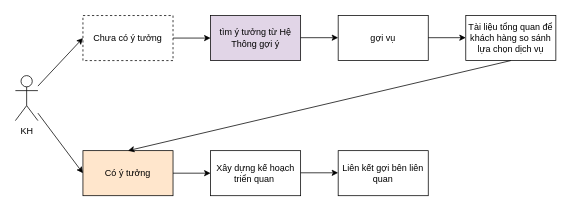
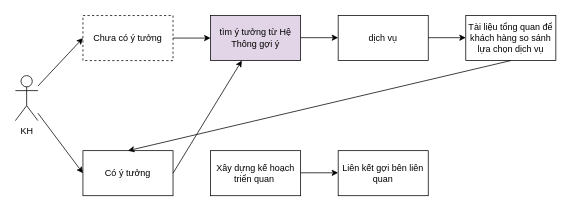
  <mxCell id="0" />
  <mxCell id="1" parent="0" />
  <mxCell id="2" value="Chưa có ý tưởng" style="rounded=0;whiteSpace=wrap;html=1;dashed=1;" vertex="1" parent="1"><mxGeometry x="110" y="20" width="120" height="60" as="geometry" /></mxCell>
  <mxCell id="3" value="tìm ý tưởng từ Hệ Thông gợi ý" style="rounded=0;whiteSpace=wrap;html=1;fillColor=#e1d5e7;" vertex="1" parent="1"><mxGeometry x="280" y="20" width="120" height="60" as="geometry" /></mxCell>
- <mxCell id="4" value="gợi vụ" style="rounded=0;whiteSpace=wrap;html=1;" vertex="1" parent="1"><mxGeometry x="450" y="20" width="120" height="60" as="geometry" /></mxCell>
+ <mxCell id="4" value="dịch vụ" style="rounded=0;whiteSpace=wrap;html=1;" vertex="1" parent="1"><mxGeometry x="450" y="20" width="120" height="60" as="geometry" /></mxCell>
  <mxCell id="5" value="Tài liệu tổng quan để khách hàng so sánh lựa chọn dịch vụ" style="rounded=0;whiteSpace=wrap;html=1;" vertex="1" parent="1"><mxGeometry x="620" y="20" width="120" height="60" as="geometry" /></mxCell>
- <mxCell id="6" value="Có ý tưởng" style="rounded=0;whiteSpace=wrap;html=1;fillColor=#ffe6cc;" vertex="1" parent="1"><mxGeometry x="110" y="200" width="120" height="60" as="geometry" /></mxCell>
+ <mxCell id="6" value="Có ý tưởng" style="rounded=0;whiteSpace=wrap;html=1;" vertex="1" parent="1"><mxGeometry x="110" y="200" width="120" height="60" as="geometry" /></mxCell>
  <mxCell id="7" value="Xây dựng kế hoạch triển quan&amp;nbsp;" style="rounded=0;whiteSpace=wrap;html=1;" vertex="1" parent="1"><mxGeometry x="280" y="200" width="120" height="60" as="geometry" /></mxCell>
  <mxCell id="8" value="KH" style="shape=umlActor;verticalLabelPosition=bottom;verticalAlign=top;html=1;outlineConnect=0;" vertex="1" parent="1"><mxGeometry x="20" y="100" width="30" height="60" as="geometry" /></mxCell>
  <mxCell id="9" value="Liên kết gợi bên liên quan" style="rounded=0;whiteSpace=wrap;html=1;" vertex="1" parent="1"><mxGeometry x="450" y="200" width="120" height="60" as="geometry" /></mxCell>
  <mxCell id="10" value="" style="endArrow=classic;html=1;rounded=0;entryX=0;entryY=0.5;entryDx=0;entryDy=0;" edge="1" parent="1" source="8" target="2"><mxGeometry width="50" height="50" relative="1" as="geometry"><mxPoint x="390" y="220" as="sourcePoint" /><mxPoint x="440" y="170" as="targetPoint" /></mxGeometry></mxCell>
  <mxCell id="11" value="" style="endArrow=classic;html=1;rounded=0;exitX=1;exitY=0.5;exitDx=0;exitDy=0;entryX=0;entryY=0.5;entryDx=0;entryDy=0;" edge="1" parent="1" source="2" target="3"><mxGeometry width="50" height="50" relative="1" as="geometry"><mxPoint x="390" y="220" as="sourcePoint" /><mxPoint x="440" y="170" as="targetPoint" /></mxGeometry></mxCell>
  <mxCell id="12" value="" style="endArrow=classic;html=1;rounded=0;exitX=1;exitY=0.5;exitDx=0;exitDy=0;entryX=0;entryY=0.5;entryDx=0;entryDy=0;" edge="1" parent="1"><mxGeometry width="50" height="50" relative="1" as="geometry"><mxPoint x="400" y="49.5" as="sourcePoint" /><mxPoint x="450" y="49.5" as="targetPoint" /></mxGeometry></mxCell>
  <mxCell id="13" value="" style="endArrow=classic;html=1;rounded=0;exitX=1;exitY=0.5;exitDx=0;exitDy=0;entryX=0;entryY=0.5;entryDx=0;entryDy=0;" edge="1" parent="1"><mxGeometry width="50" height="50" relative="1" as="geometry"><mxPoint x="570" y="49.5" as="sourcePoint" /><mxPoint x="620" y="49.5" as="targetPoint" /></mxGeometry></mxCell>
  <mxCell id="14" value="" style="endArrow=classic;html=1;rounded=0;exitX=0.5;exitY=1;exitDx=0;exitDy=0;entryX=0.5;entryY=0;entryDx=0;entryDy=0;" edge="1" parent="1" source="5" target="6"><mxGeometry width="50" height="50" relative="1" as="geometry"><mxPoint x="260" y="80" as="sourcePoint" /><mxPoint x="310" y="80" as="targetPoint" /></mxGeometry></mxCell>
  <mxCell id="15" value="" style="endArrow=classic;html=1;rounded=0;entryX=0;entryY=0.5;entryDx=0;entryDy=0;" edge="1" parent="1" source="8" target="6"><mxGeometry width="50" height="50" relative="1" as="geometry"><mxPoint x="70" y="122" as="sourcePoint" /><mxPoint x="120" y="60" as="targetPoint" /></mxGeometry></mxCell>
- <mxCell id="16" value="" style="endArrow=classic;html=1;rounded=0;exitX=1;exitY=0.5;exitDx=0;exitDy=0;entryX=0;entryY=0.5;entryDx=0;entryDy=0;" edge="1" parent="1" source="6" target="7"><mxGeometry width="50" height="50" relative="1" as="geometry"><mxPoint x="390" y="220" as="sourcePoint" /><mxPoint x="440" y="170" as="targetPoint" /></mxGeometry></mxCell>
+ <mxCell id="16" value="" style="endArrow=classic;html=1;rounded=0;exitX=1;exitY=0.5;exitDx=0;exitDy=0;" edge="1" parent="1" source="6" target="3"><mxGeometry width="50" height="50" relative="1" as="geometry"><mxPoint x="390" y="220" as="sourcePoint" /><mxPoint x="440" y="170" as="targetPoint" /></mxGeometry></mxCell>
  <mxCell id="17" value="" style="endArrow=classic;html=1;rounded=0;exitX=1;exitY=0.5;exitDx=0;exitDy=0;entryX=0;entryY=0.5;entryDx=0;entryDy=0;" edge="1" parent="1"><mxGeometry width="50" height="50" relative="1" as="geometry"><mxPoint x="400" y="229.5" as="sourcePoint" /><mxPoint x="450" y="229.5" as="targetPoint" /></mxGeometry></mxCell>
